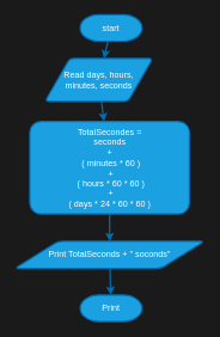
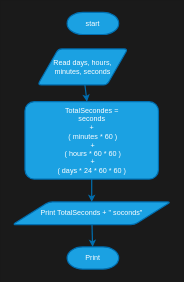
  <mxCell id="0" />
  <mxCell id="1" parent="0" />
- <mxCell id="2" value="" style="edgeStyle=none;html=1;strokeWidth=2;fillColor=#1ba1e2;strokeColor=#006EAF;" edge="1" parent="1" source="3" target="5"><mxGeometry relative="1" as="geometry" /></mxCell>
  <mxCell id="3" value="start" style="strokeWidth=2;html=1;shape=mxgraph.flowchart.terminator;whiteSpace=wrap;fillColor=#1ba1e2;fontColor=#ffffff;strokeColor=#006EAF;" vertex="1" parent="1"><mxGeometry x="111" y="20" width="86" height="37" as="geometry" /></mxCell>
  <mxCell id="4" value="" style="edgeStyle=none;html=1;strokeWidth=2;fillColor=#1ba1e2;strokeColor=#006EAF;" edge="1" parent="1" source="5" target="7"><mxGeometry relative="1" as="geometry" /></mxCell>
  <mxCell id="5" value="Read days, hours,&lt;br&gt;minutes, seconds" style="shape=parallelogram;html=1;strokeWidth=2;perimeter=parallelogramPerimeter;whiteSpace=wrap;rounded=1;arcSize=12;size=0.23;fillColor=#1ba1e2;fontColor=#ffffff;strokeColor=#006EAF;" vertex="1" parent="1"><mxGeometry x="62" y="81" width="150" height="60" as="geometry" /></mxCell>
  <mxCell id="6" value="" style="edgeStyle=none;html=1;strokeWidth=2;fillColor=#1ba1e2;strokeColor=#006EAF;" edge="1" parent="1" source="7" target="9"><mxGeometry relative="1" as="geometry" /></mxCell>
  <mxCell id="7" value="&lt;div style=&quot;&quot;&gt;&lt;span style=&quot;background-color: initial;&quot;&gt;TotalSecondes =&lt;/span&gt;&lt;/div&gt;&lt;div style=&quot;&quot;&gt;&lt;span style=&quot;background-color: initial;&quot;&gt;&amp;nbsp;seconds&amp;nbsp;&lt;/span&gt;&lt;/div&gt;&lt;div style=&quot;&quot;&gt;&lt;span style=&quot;background-color: initial;&quot;&gt;+&lt;/span&gt;&lt;/div&gt;&lt;div style=&quot;&quot;&gt;&lt;span style=&quot;background-color: initial;&quot;&gt;&amp;nbsp;( minutes * 60 )&lt;/span&gt;&lt;/div&gt;&lt;div style=&quot;&quot;&gt;&lt;span style=&quot;background-color: initial;&quot;&gt;&amp;nbsp;+&lt;/span&gt;&lt;/div&gt;&lt;div style=&quot;&quot;&gt;&lt;span style=&quot;background-color: initial;&quot;&gt;&amp;nbsp;( hours * 60 * 60 )&lt;/span&gt;&lt;/div&gt;&lt;div style=&quot;&quot;&gt;&lt;span style=&quot;background-color: initial;&quot;&gt;&amp;nbsp;+&lt;/span&gt;&lt;/div&gt;&lt;div style=&quot;&quot;&gt;( days * 24 * 60 * 60 )&lt;/div&gt;" style="whiteSpace=wrap;html=1;fillColor=#1ba1e2;strokeColor=#006EAF;fontColor=#ffffff;strokeWidth=2;rounded=1;arcSize=12;align=center;" vertex="1" parent="1"><mxGeometry x="40.75" y="169" width="222.5" height="129" as="geometry" /></mxCell>
  <mxCell id="8" value="" style="edgeStyle=none;html=1;strokeWidth=2;fillColor=#1ba1e2;strokeColor=#006EAF;" edge="1" parent="1" source="9" target="10"><mxGeometry relative="1" as="geometry" /></mxCell>
  <mxCell id="9" value="Print TotalSeconds + &quot; soconds&quot;" style="shape=parallelogram;html=1;strokeWidth=2;perimeter=parallelogramPerimeter;whiteSpace=wrap;rounded=1;arcSize=12;size=0.23;fillColor=#1ba1e2;fontColor=#ffffff;strokeColor=#006EAF;" vertex="1" parent="1"><mxGeometry x="20" y="336" width="264" height="38" as="geometry" /></mxCell>
  <mxCell id="10" value="Print" style="strokeWidth=2;html=1;shape=mxgraph.flowchart.terminator;whiteSpace=wrap;fillColor=#1ba1e2;fontColor=#ffffff;strokeColor=#006EAF;" vertex="1" parent="1"><mxGeometry x="111" y="411" width="86" height="37" as="geometry" /></mxCell>
